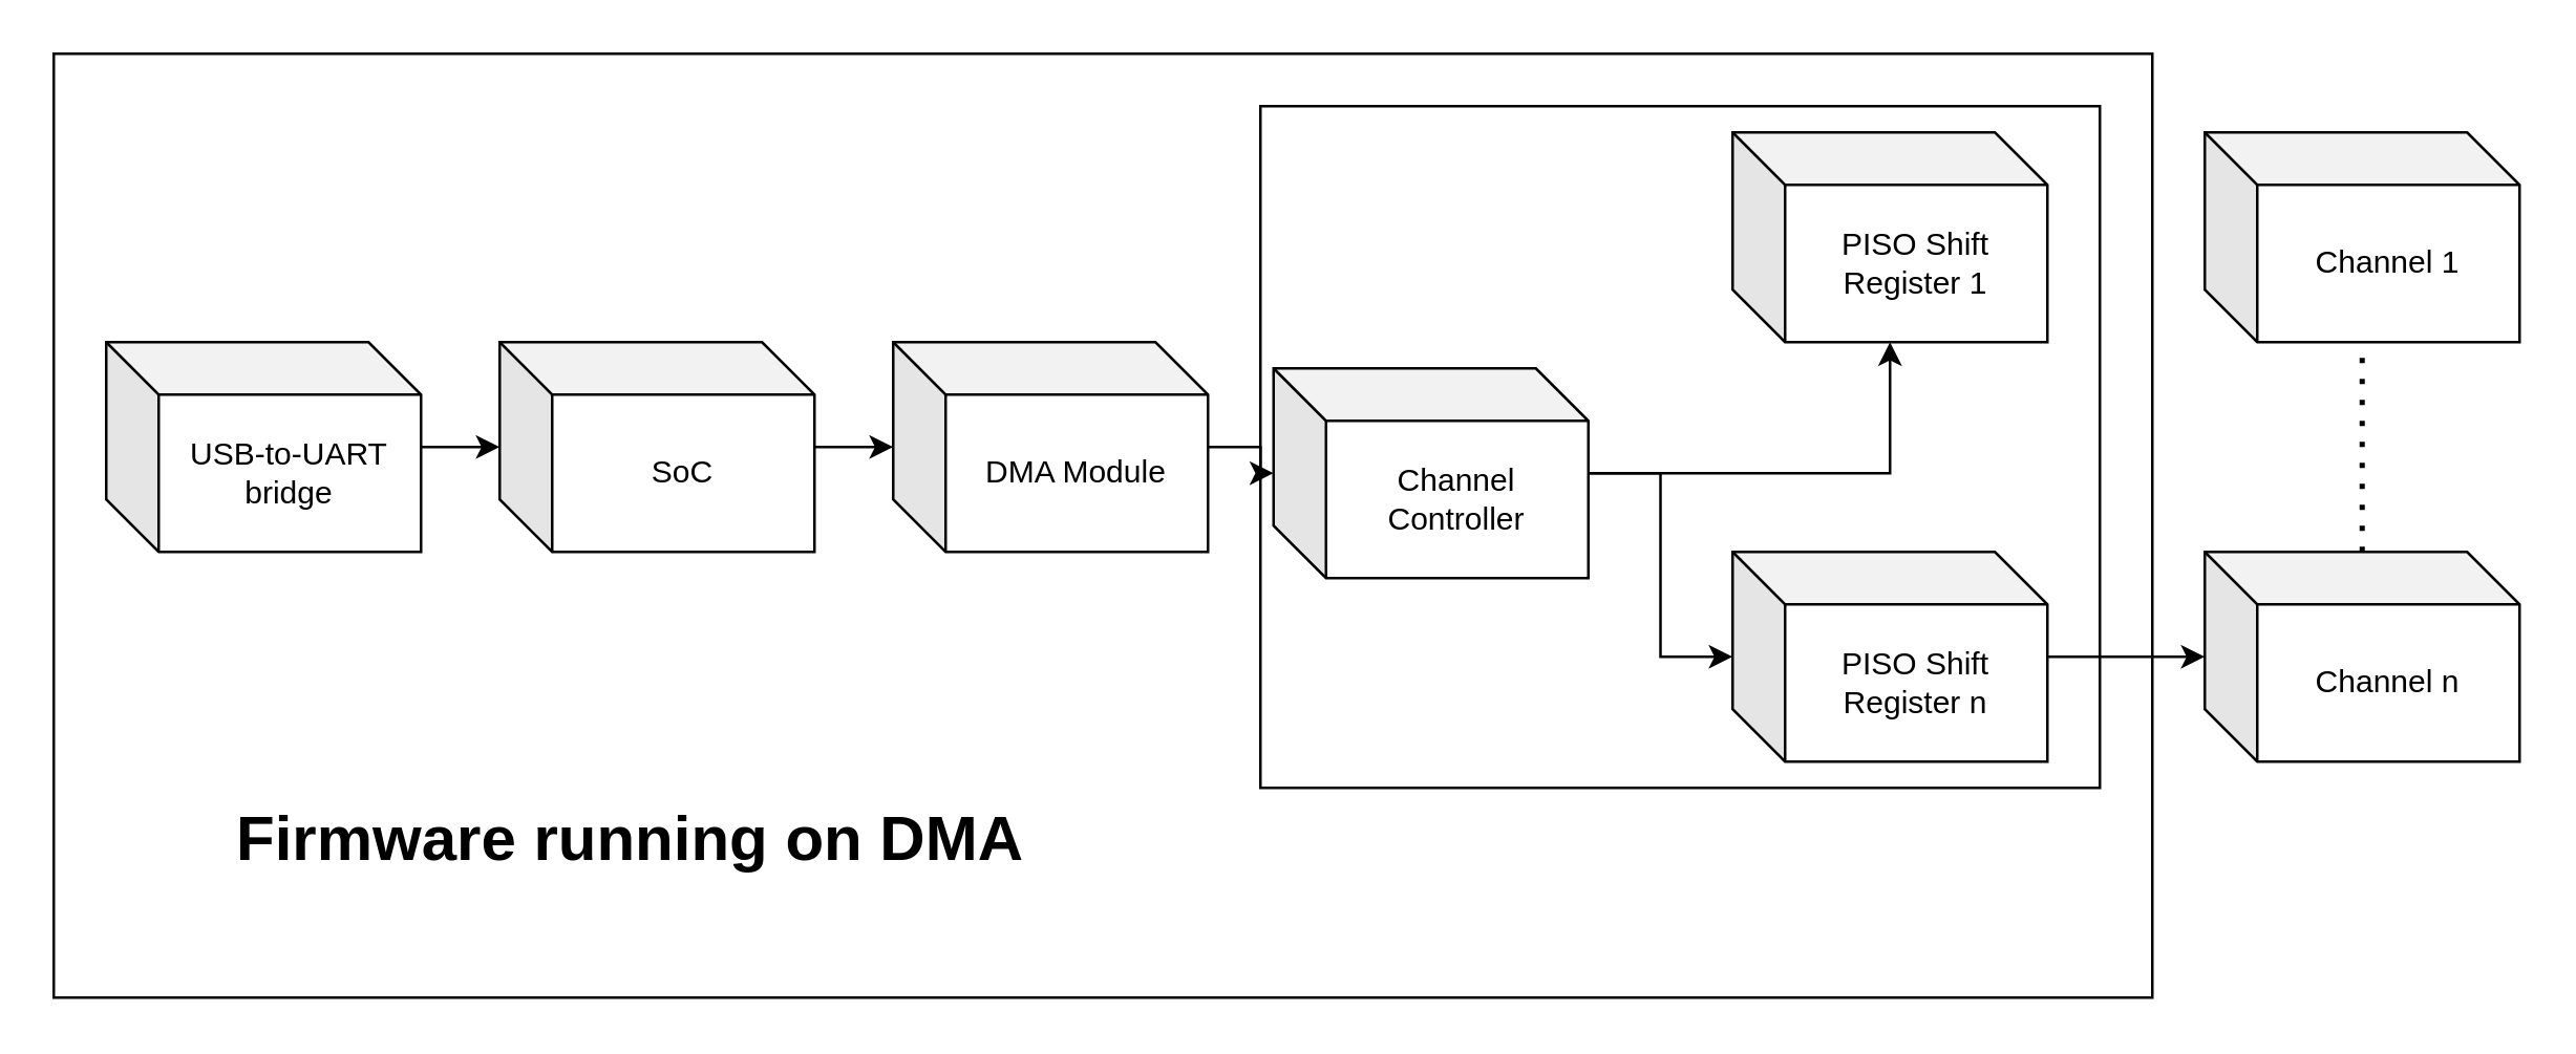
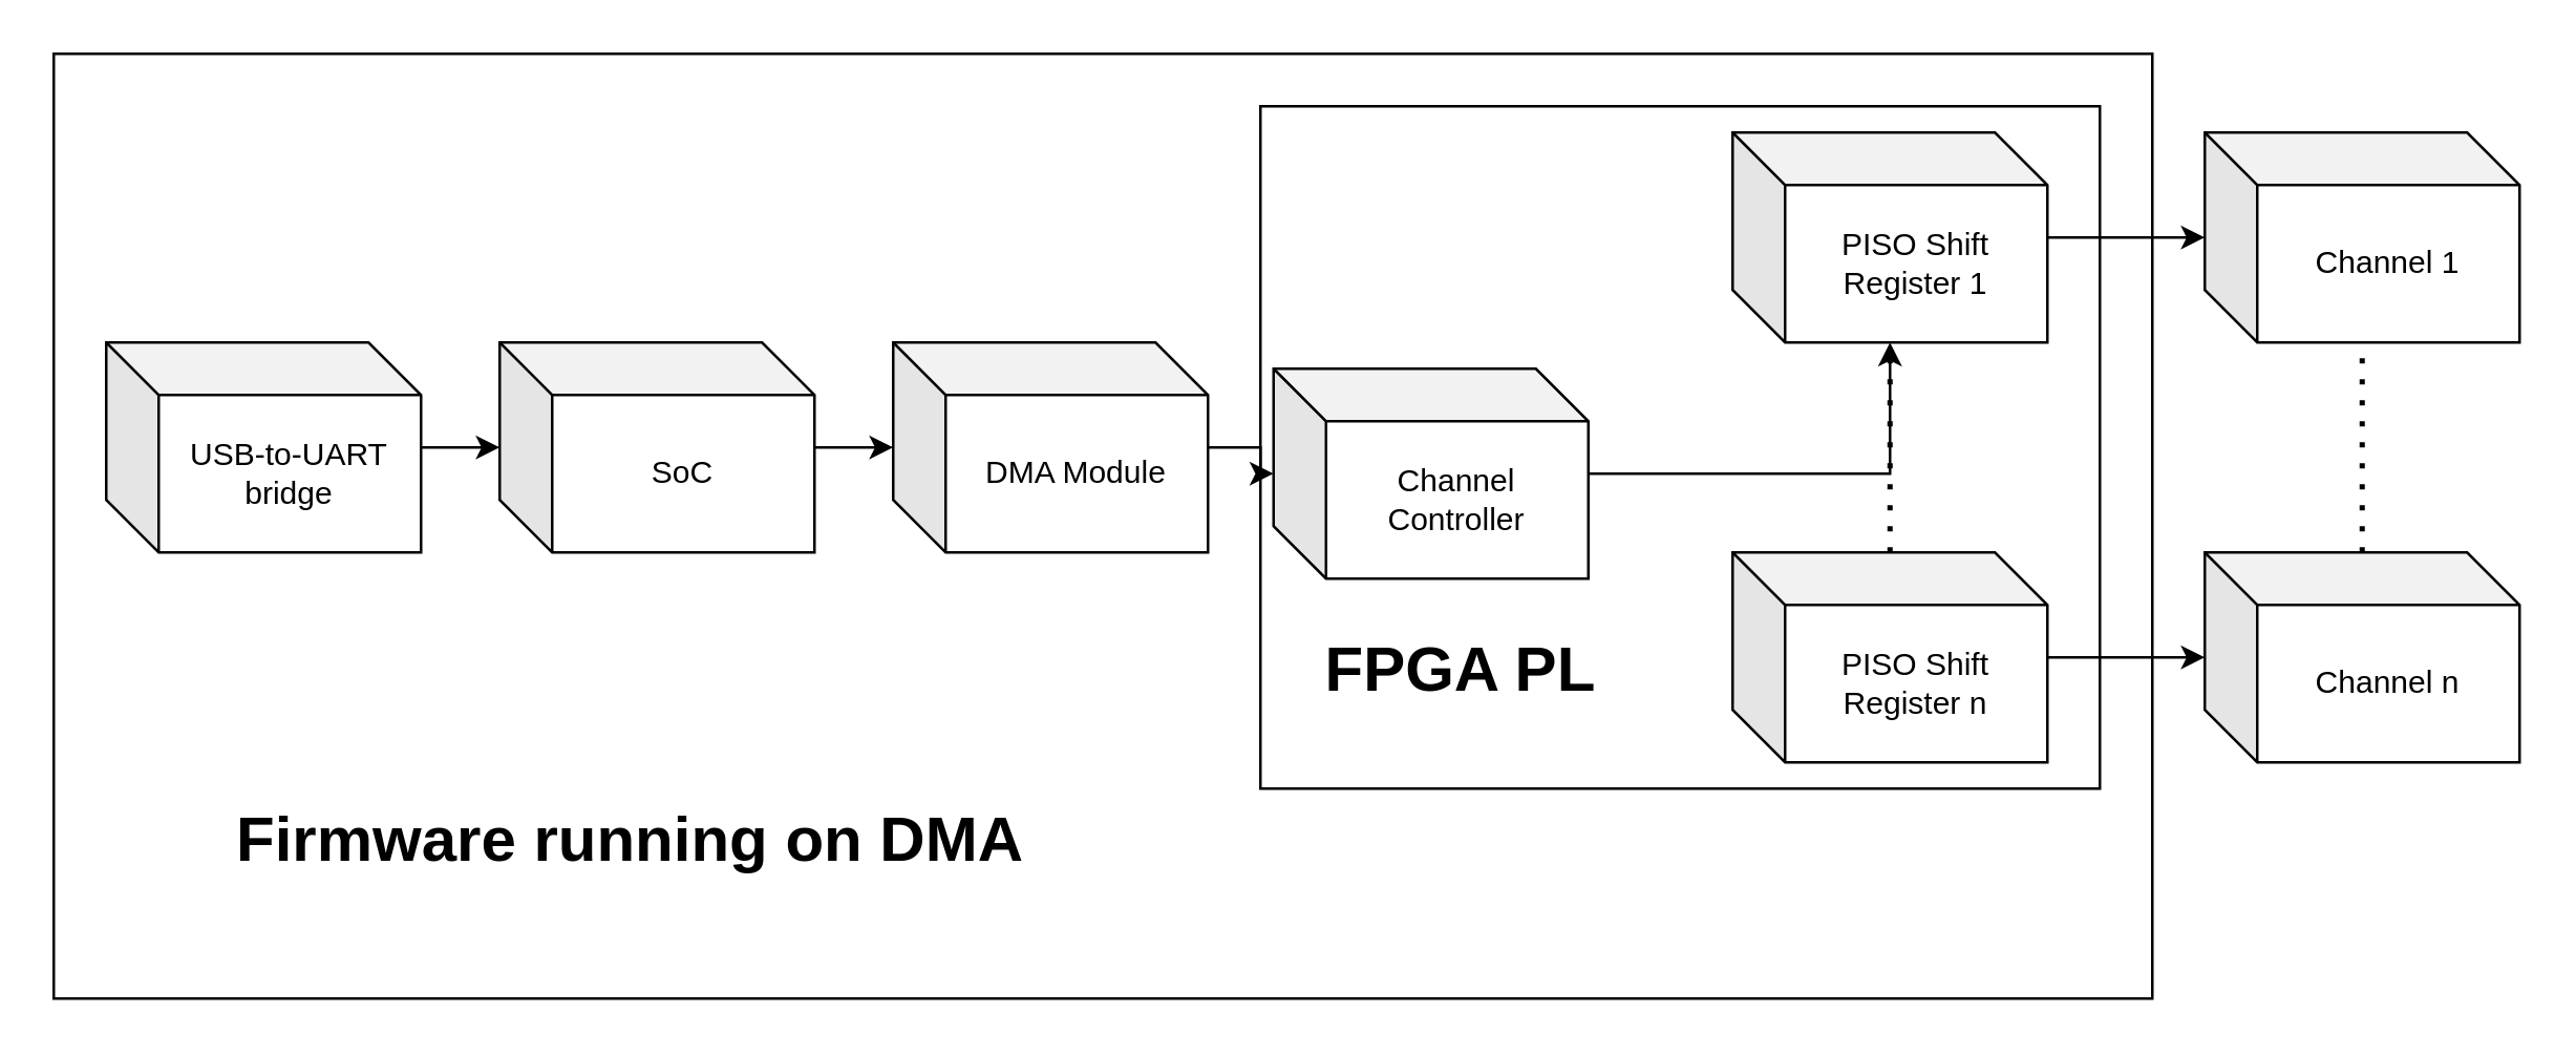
  <mxCell id="0" />
  <mxCell id="1" parent="0" />
  <mxCell id="2" value="" style="rounded=0;whiteSpace=wrap;html=1;" vertex="1" parent="1"><mxGeometry x="20" y="20" width="800" height="360" as="geometry" /></mxCell>
  <mxCell id="3" value="" style="rounded=0;whiteSpace=wrap;html=1;" vertex="1" parent="1"><mxGeometry x="480" y="40" width="320" height="260" as="geometry" /></mxCell>
  <mxCell id="4" style="edgeStyle=orthogonalEdgeStyle;rounded=0;orthogonalLoop=1;jettySize=auto;html=1;" edge="1" parent="1" source="5" target="7"><mxGeometry relative="1" as="geometry" /></mxCell>
  <mxCell id="5" value="USB-to-UART bridge" style="shape=cube;whiteSpace=wrap;html=1;boundedLbl=1;backgroundOutline=1;darkOpacity=0.05;darkOpacity2=0.1;" vertex="1" parent="1"><mxGeometry x="40" y="130" width="120" height="80" as="geometry" /></mxCell>
  <mxCell id="6" style="edgeStyle=orthogonalEdgeStyle;rounded=0;orthogonalLoop=1;jettySize=auto;html=1;" edge="1" parent="1" source="7" target="9"><mxGeometry relative="1" as="geometry" /></mxCell>
  <mxCell id="7" value="SoC" style="shape=cube;whiteSpace=wrap;html=1;boundedLbl=1;backgroundOutline=1;darkOpacity=0.05;darkOpacity2=0.1;" vertex="1" parent="1"><mxGeometry x="190" y="130" width="120" height="80" as="geometry" /></mxCell>
  <mxCell id="8" style="edgeStyle=orthogonalEdgeStyle;rounded=0;orthogonalLoop=1;jettySize=auto;html=1;" edge="1" parent="1" source="9" target="12"><mxGeometry relative="1" as="geometry" /></mxCell>
  <mxCell id="9" value="DMA Module" style="shape=cube;whiteSpace=wrap;html=1;boundedLbl=1;backgroundOutline=1;darkOpacity=0.05;darkOpacity2=0.1;" vertex="1" parent="1"><mxGeometry x="340" y="130" width="120" height="80" as="geometry" /></mxCell>
  <mxCell id="10" style="edgeStyle=orthogonalEdgeStyle;rounded=0;orthogonalLoop=1;jettySize=auto;html=1;" edge="1" parent="1" source="12" target="16"><mxGeometry relative="1" as="geometry" /></mxCell>
- <mxCell id="11" style="edgeStyle=orthogonalEdgeStyle;rounded=0;orthogonalLoop=1;jettySize=auto;html=1;" edge="1" parent="1" source="12" target="14"><mxGeometry relative="1" as="geometry" /></mxCell>
  <mxCell id="12" value="Channel Controller" style="shape=cube;whiteSpace=wrap;html=1;boundedLbl=1;backgroundOutline=1;darkOpacity=0.05;darkOpacity2=0.1;" vertex="1" parent="1"><mxGeometry x="485" y="140" width="120" height="80" as="geometry" /></mxCell>
  <mxCell id="13" style="edgeStyle=orthogonalEdgeStyle;rounded=0;orthogonalLoop=1;jettySize=auto;html=1;" edge="1" parent="1" source="14" target="21"><mxGeometry relative="1" as="geometry" /></mxCell>
  <mxCell id="14" value="PISO Shift Register n" style="shape=cube;whiteSpace=wrap;html=1;boundedLbl=1;backgroundOutline=1;darkOpacity=0.05;darkOpacity2=0.1;" vertex="1" parent="1"><mxGeometry x="660" y="210" width="120" height="80" as="geometry" /></mxCell>
+ <mxCell id="15" style="edgeStyle=orthogonalEdgeStyle;rounded=0;orthogonalLoop=1;jettySize=auto;html=1;" edge="1" parent="1" source="16" target="20"><mxGeometry relative="1" as="geometry" /></mxCell>
  <mxCell id="16" value="PISO Shift Register 1" style="shape=cube;whiteSpace=wrap;html=1;boundedLbl=1;backgroundOutline=1;darkOpacity=0.05;darkOpacity2=0.1;" vertex="1" parent="1"><mxGeometry x="660" y="50" width="120" height="80" as="geometry" /></mxCell>
+ <mxCell id="17" value="" style="endArrow=none;dashed=1;html=1;dashPattern=1 3;strokeWidth=2;rounded=0;" edge="1" parent="1" source="14" target="16"><mxGeometry width="50" height="50" relative="1" as="geometry"><mxPoint x="380" y="220" as="sourcePoint" /><mxPoint x="710" y="160" as="targetPoint" /></mxGeometry></mxCell>
+ <mxCell id="18" value="&lt;h1&gt;FPGA PL&lt;/h1&gt;" style="text;html=1;strokeColor=none;fillColor=none;spacing=5;spacingTop=-20;whiteSpace=wrap;overflow=hidden;rounded=0;" vertex="1" parent="1"><mxGeometry x="500" y="235" width="120" height="30" as="geometry" /></mxCell>
  <mxCell id="19" value="&lt;h1&gt;Firmware running on DMA&lt;/h1&gt;" style="text;html=1;strokeColor=none;fillColor=none;spacing=5;spacingTop=-20;whiteSpace=wrap;overflow=hidden;rounded=0;" vertex="1" parent="1"><mxGeometry x="85" y="300" width="330" height="40" as="geometry" /></mxCell>
  <mxCell id="20" value="Channel 1" style="shape=cube;whiteSpace=wrap;html=1;boundedLbl=1;backgroundOutline=1;darkOpacity=0.05;darkOpacity2=0.1;" vertex="1" parent="1"><mxGeometry x="840" y="50" width="120" height="80" as="geometry" /></mxCell>
  <mxCell id="21" value="Channel n" style="shape=cube;whiteSpace=wrap;html=1;boundedLbl=1;backgroundOutline=1;darkOpacity=0.05;darkOpacity2=0.1;" vertex="1" parent="1"><mxGeometry x="840" y="210" width="120" height="80" as="geometry" /></mxCell>
  <mxCell id="22" value="" style="endArrow=none;dashed=1;html=1;dashPattern=1 3;strokeWidth=2;rounded=0;" edge="1" parent="1" source="21" target="20"><mxGeometry width="50" height="50" relative="1" as="geometry"><mxPoint x="230" y="540" as="sourcePoint" /><mxPoint x="280" y="490" as="targetPoint" /></mxGeometry></mxCell>
